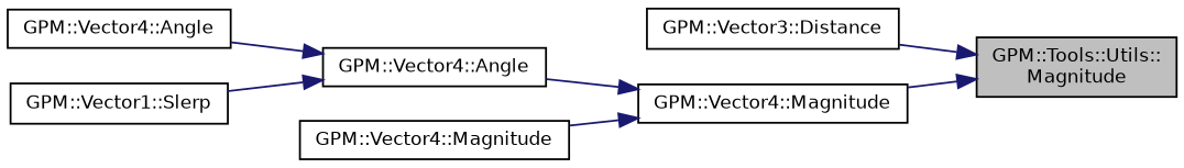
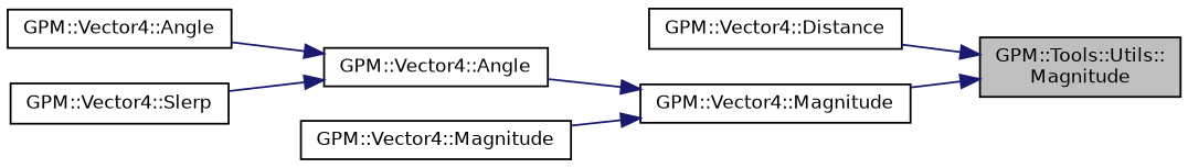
  digraph {
    rankdir=RL
    node [color=black fillcolor=white fontname=Helvetica fontsize=10 shape=record style=filled]
    edge [color=midnightblue dir=back fontname=Helvetica fontsize=10 labelfontname=Helvetica labelfontsize=10 style=solid]
    n1 [fillcolor=grey75 fontcolor=black height=0.2 label="GPM::Tools::Utils::\lMagnitude" width=0.4]
-   n2 [height=0.2 label="GPM::Vector3::Distance" width=0.4]
+   n2 [height=0.2 label="GPM::Vector4::Distance" width=0.4]
    n3 [height=0.2 label="GPM::Vector4::Magnitude" width=0.4]
    n4 [height=0.2 label="GPM::Vector4::Angle" width=0.4]
    n5 [height=0.2 label="GPM::Vector4::Magnitude" width=0.4]
    n6 [height=0.2 label="GPM::Vector4::Angle" width=0.4]
-   n7 [height=0.2 label="GPM::Vector1::Slerp" width=0.4]
+   n7 [height=0.2 label="GPM::Vector4::Slerp" width=0.4]
    n1 -> n2
    n1 -> n3
    n3 -> n4
    n3 -> n5
    n4 -> n6
    n4 -> n7
  }
